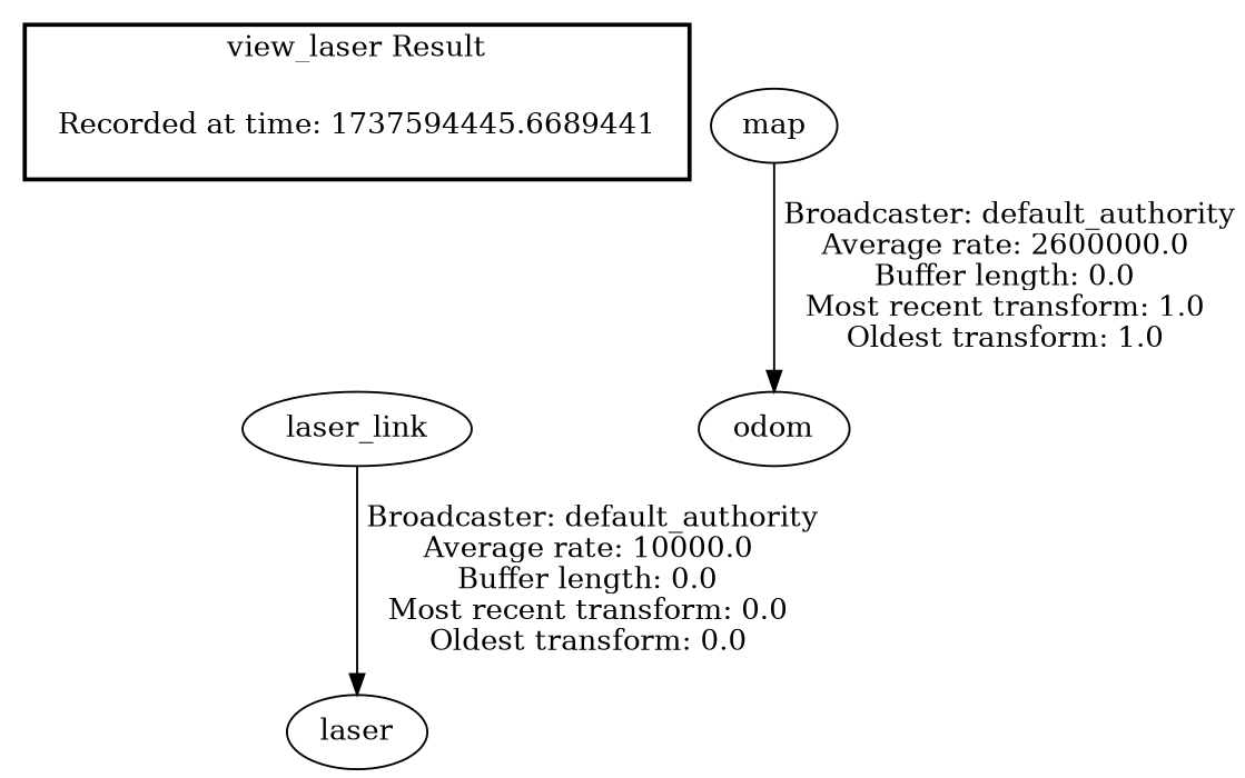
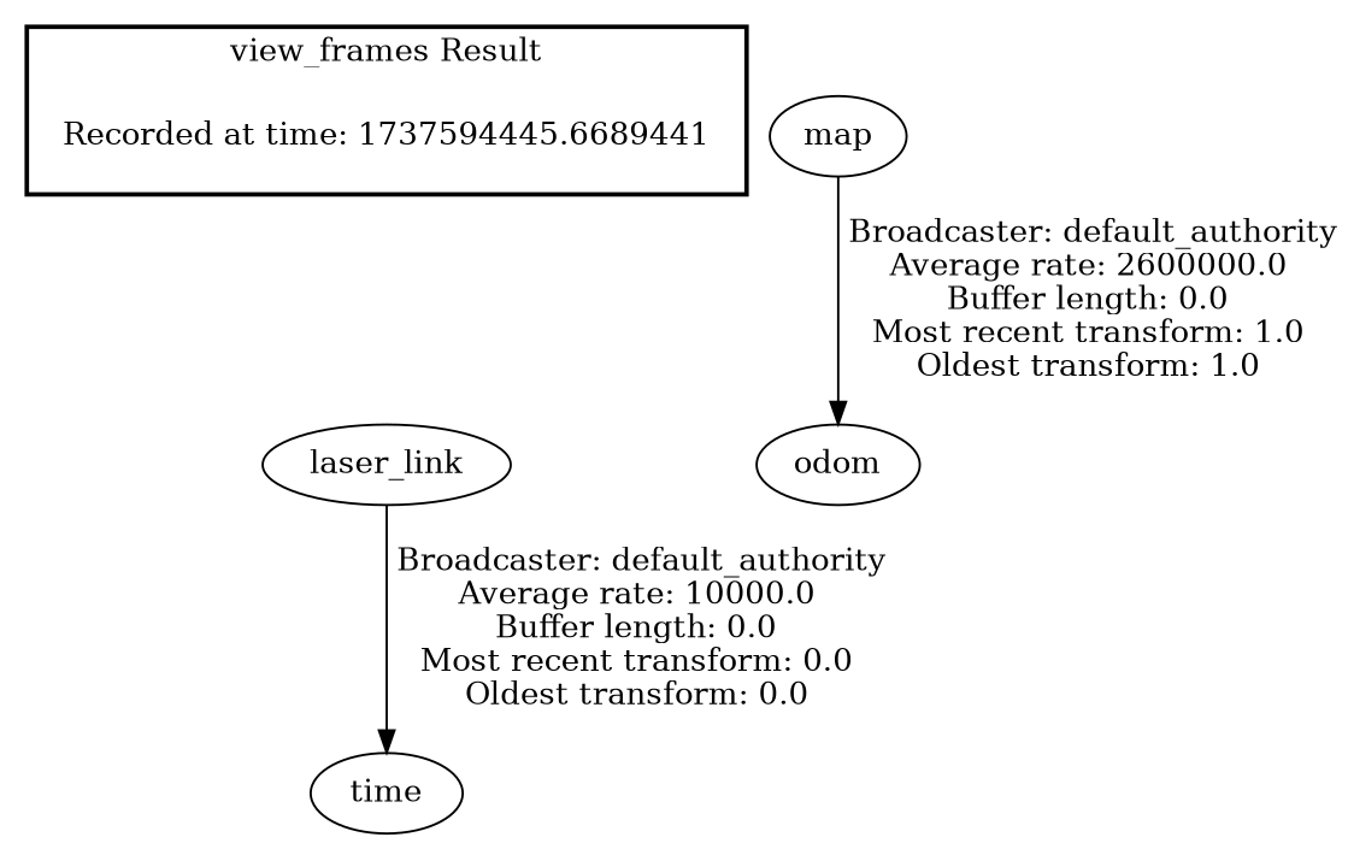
  digraph {
    "Recorded at time: 1737594445.6689441" [shape=plaintext]
    n2 [label=laser_link]
    map
    odom
-   laser
+   laser [label=time]
    subgraph cluster_1 {
      color=black
-     label="view_laser Result"
+     label="view_frames Result"
      style=bold
      "Recorded at time: 1737594445.6689441"
    }
    "Recorded at time: 1737594445.6689441" -> n2 [style=invis]
    n2 -> laser [label=" Broadcaster: default_authority\nAverage rate: 10000.0\nBuffer length: 0.0\nMost recent transform: 0.0\nOldest transform: 0.0\n"]
    map -> odom [label=" Broadcaster: default_authority\nAverage rate: 2600000.0\nBuffer length: 0.0\nMost recent transform: 1.0\nOldest transform: 1.0\n"]
  }
